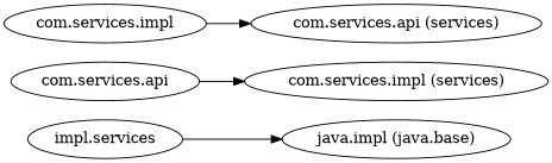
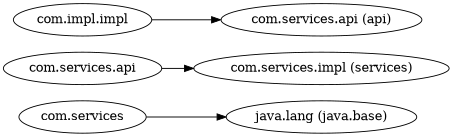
  digraph {
    rankdir=LR
-   "com.services" [label="impl.services"]
-   "java.lang (java.base)" [label="java.impl (java.base)"]
+   "com.services"
+   "java.lang (java.base)"
    "com.services.api"
    "com.services.impl (services)"
-   "com.services.impl"
-   "com.services.api (services)"
+   "com.services.impl" [label="com.impl.impl"]
+   "com.services.api (services)" [label="com.services.api (api)"]
    "com.services" -> "java.lang (java.base)"
    "com.services.api" -> "com.services.impl (services)"
    "com.services.impl" -> "com.services.api (services)"
  }
